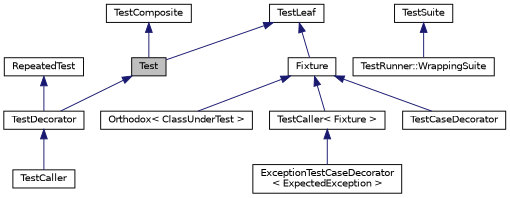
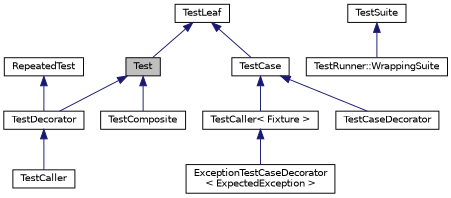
  digraph {
    rankdir=TB
    node [color=black fillcolor=white fontname=Helvetica fontsize=10 shape=record style=filled]
    edge [color=midnightblue dir=back fontname=Helvetica fontsize=10 labelfontname=Helvetica labelfontsize=10 style=solid]
    n1 [fillcolor=grey75 fontcolor=black height=0.2 label=Test width=0.4]
    n2 [height=0.2 label=TestComposite width=0.4]
    n3 [height=0.2 label=TestDecorator width=0.4]
    n4 [height=0.2 label=TestCaller width=0.4]
    n5 [height=0.2 label=TestLeaf width=0.4]
-   n6 [height=0.2 label=Fixture width=0.4]
+   n6 [height=0.2 label=TestCase width=0.4]
    n7 [height=0.2 label=TestSuite width=0.4]
    n8 [height=0.2 label="TestRunner::WrappingSuite" width=0.4]
    n9 [height=0.2 label=RepeatedTest width=0.4]
-   n10 [height=0.2 label="Orthodox\< ClassUnderTest \>" width=0.4]
    n11 [height=0.2 label="TestCaller\< Fixture \>" width=0.4]
    n12 [height=0.2 label=TestCaseDecorator width=0.4]
    n13 [height=0.2 label="ExceptionTestCaseDecorator\l\< ExpectedException \>" width=0.4]
-   n2 -> n1
+   n1 -> n2
    n1 -> n3
    n3 -> n4
    n5 -> n1
    n5 -> n6
-   n6 -> n10
    n6 -> n11
    n6 -> n12
    n7 -> n8
    n9 -> n3
    n11 -> n13
  }
